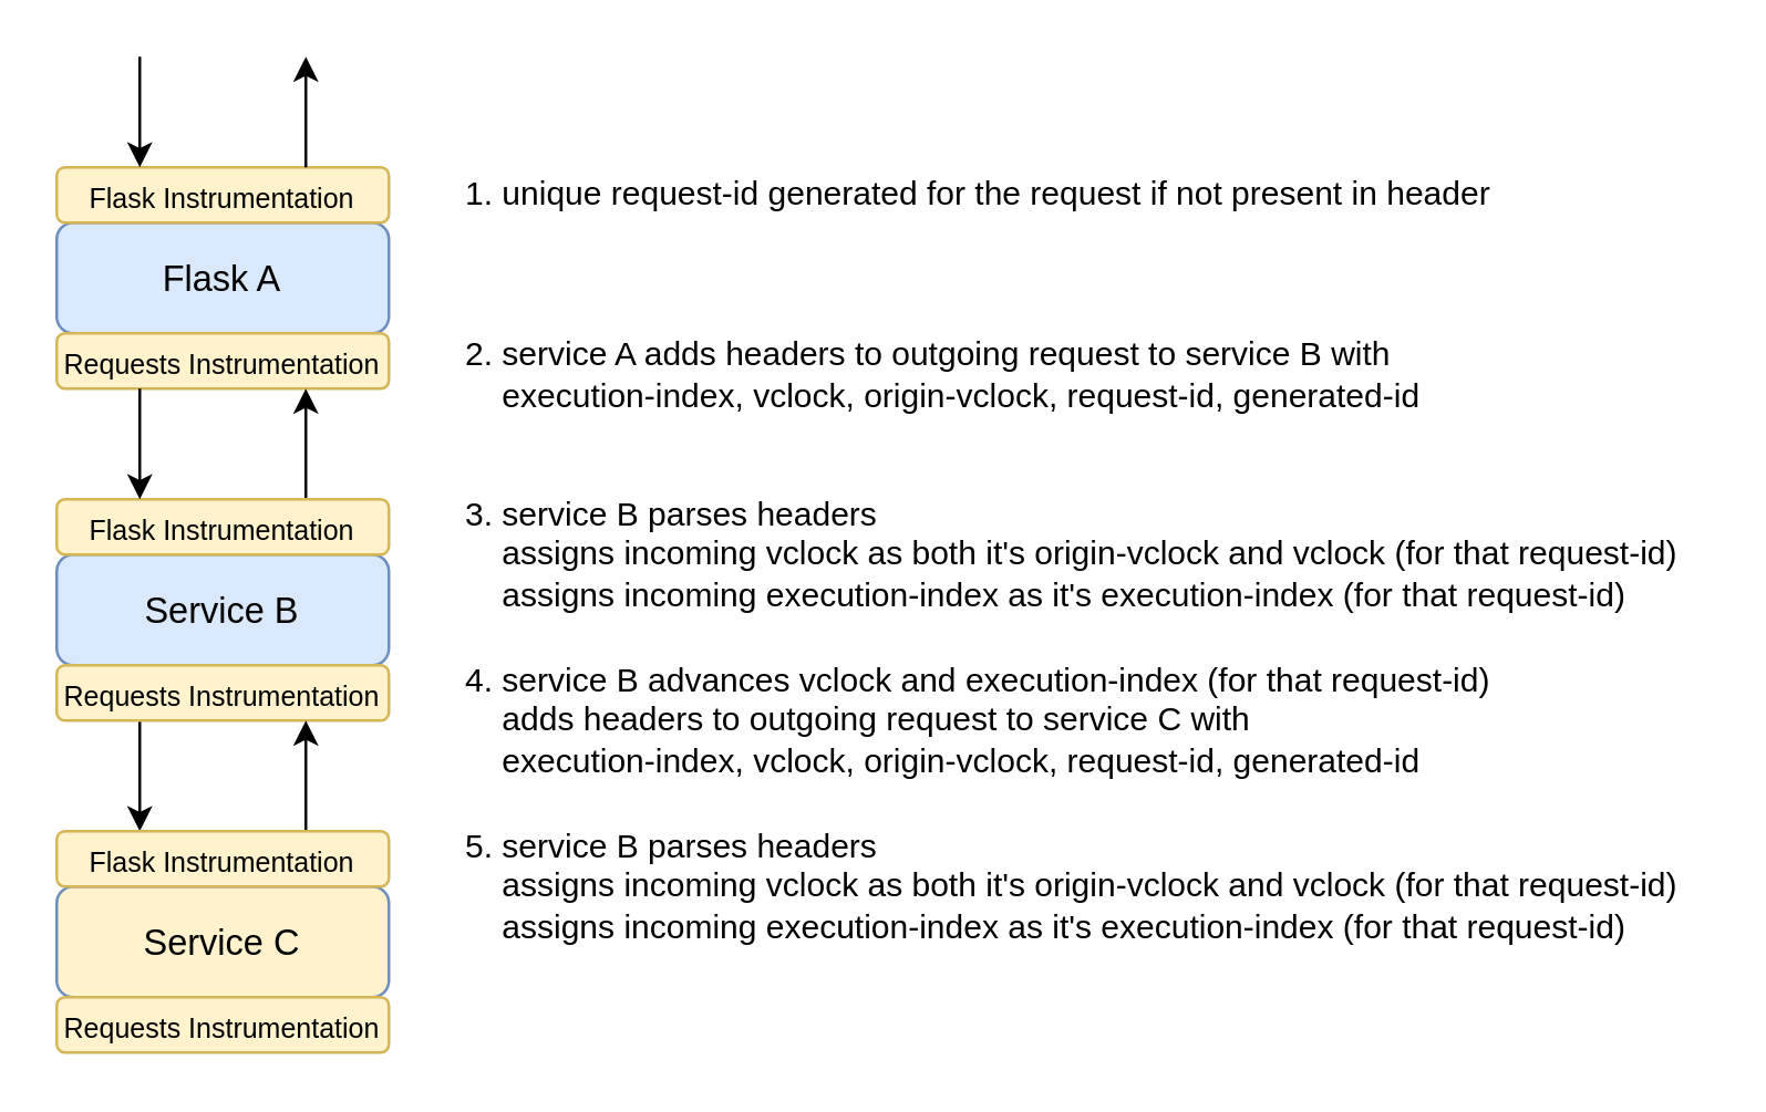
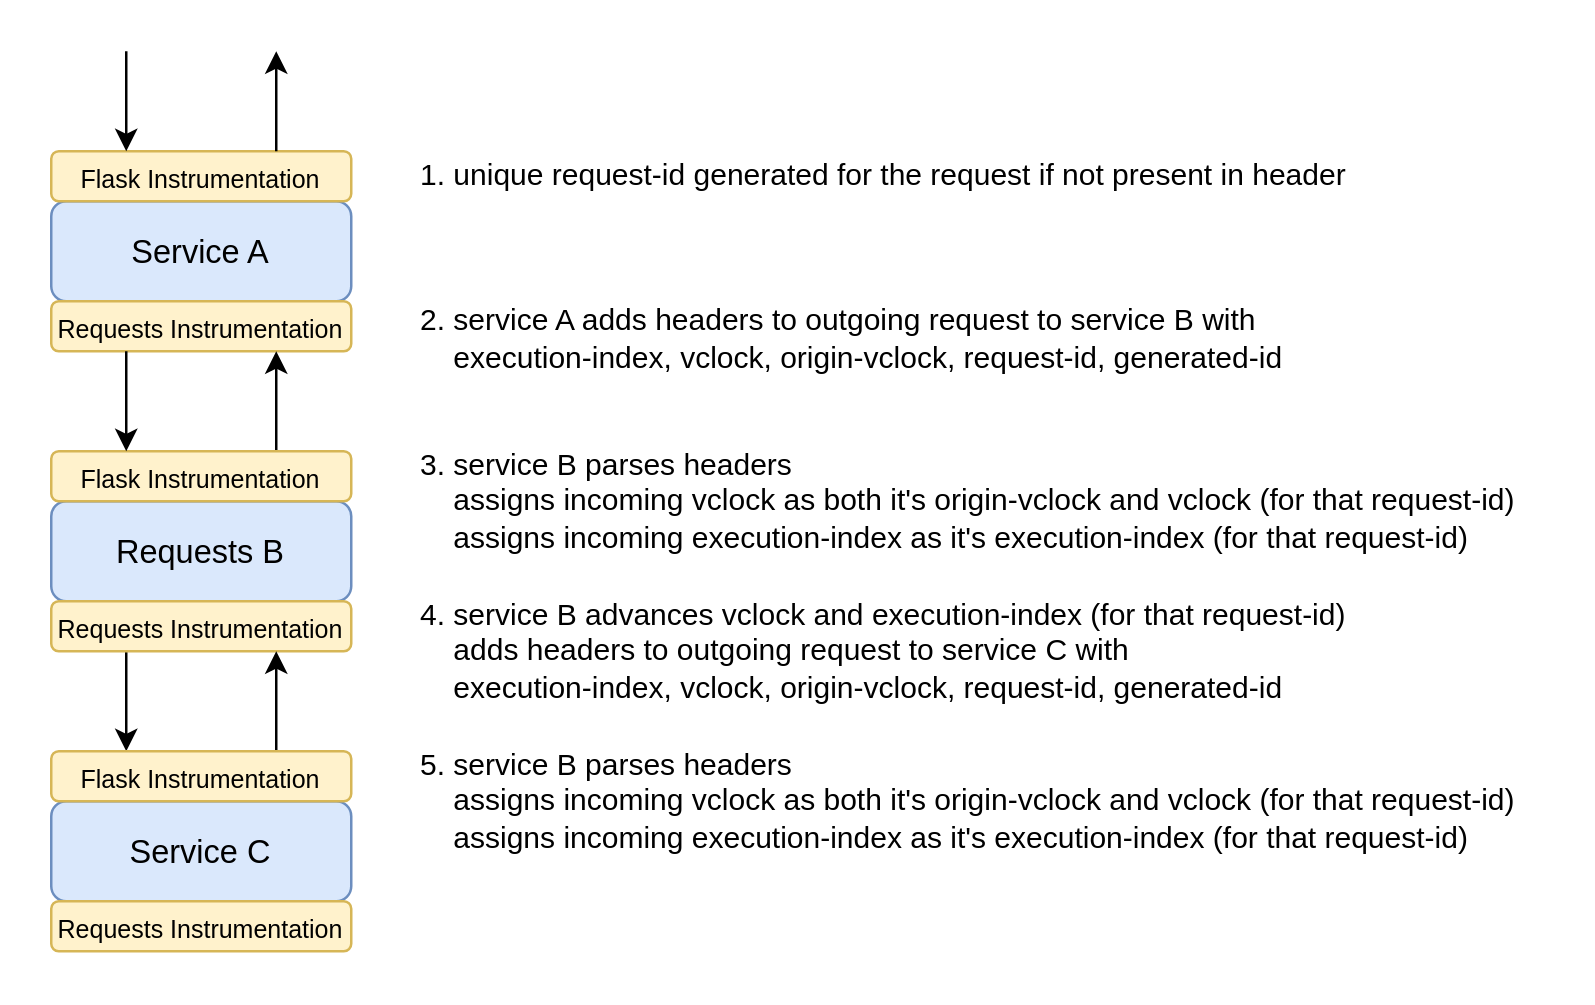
  <mxCell id="0" />
  <mxCell id="1" parent="0" />
- <mxCell id="2" value="Flask A" style="rounded=1;whiteSpace=wrap;html=1;fontSize=13;glass=0;strokeWidth=1;shadow=0;fillColor=#dae8fc;strokeColor=#6c8ebf;" vertex="1" parent="1"><mxGeometry x="20" y="80" width="120" height="40" as="geometry" /></mxCell>
+ <mxCell id="2" value="Service A" style="rounded=1;whiteSpace=wrap;html=1;fontSize=13;glass=0;strokeWidth=1;shadow=0;fillColor=#dae8fc;strokeColor=#6c8ebf;" vertex="1" parent="1"><mxGeometry x="20" y="80" width="120" height="40" as="geometry" /></mxCell>
  <mxCell id="3" value="1. unique request-id generated for the request if not present in header" style="text;html=1;strokeColor=none;fillColor=none;align=left;verticalAlign=middle;whiteSpace=wrap;rounded=0;" vertex="1" parent="1"><mxGeometry x="166" y="60" width="376" height="20" as="geometry" /></mxCell>
  <mxCell id="4" value="2. service A adds headers to outgoing request to service B with&lt;br&gt;&amp;nbsp; &amp;nbsp; execution-index, vclock, origin-vclock, request-id, generated-id" style="text;html=1;strokeColor=none;fillColor=none;align=left;verticalAlign=middle;whiteSpace=wrap;rounded=0;" vertex="1" parent="1"><mxGeometry x="166" y="120" width="376" height="30" as="geometry" /></mxCell>
  <mxCell id="5" value="3. service B parses headers&lt;br&gt;&amp;nbsp; &amp;nbsp; assigns incoming vclock as both it's origin-vclock and vclock (for that request-id)&lt;br&gt;&amp;nbsp; &amp;nbsp; assigns incoming execution-index as it's execution-index (for that request-id)" style="text;html=1;strokeColor=none;fillColor=none;align=left;verticalAlign=middle;whiteSpace=wrap;rounded=0;" vertex="1" parent="1"><mxGeometry x="166" y="180" width="450" height="40" as="geometry" /></mxCell>
  <mxCell id="6" value="&lt;font style=&quot;font-size: 10px&quot;&gt;Flask Instrumentation&lt;/font&gt;" style="rounded=1;whiteSpace=wrap;html=1;fontSize=13;glass=0;strokeWidth=1;shadow=0;fillColor=#fff2cc;strokeColor=#d6b656;" vertex="1" parent="1"><mxGeometry x="20" y="60" width="120" height="20" as="geometry" /></mxCell>
  <mxCell id="7" value="&lt;font style=&quot;font-size: 10px&quot;&gt;Requests Instrumentation&lt;/font&gt;" style="rounded=1;whiteSpace=wrap;html=1;fontSize=13;glass=0;strokeWidth=1;shadow=0;fillColor=#fff2cc;strokeColor=#d6b656;" vertex="1" parent="1"><mxGeometry x="20" y="120" width="120" height="20" as="geometry" /></mxCell>
- <mxCell id="8" value="Service B" style="rounded=1;whiteSpace=wrap;html=1;fontSize=13;glass=0;strokeWidth=1;shadow=0;fillColor=#dae8fc;strokeColor=#6c8ebf;" vertex="1" parent="1"><mxGeometry x="20" y="200" width="120" height="40" as="geometry" /></mxCell>
+ <mxCell id="8" value="Requests B" style="rounded=1;whiteSpace=wrap;html=1;fontSize=13;glass=0;strokeWidth=1;shadow=0;fillColor=#dae8fc;strokeColor=#6c8ebf;" vertex="1" parent="1"><mxGeometry x="20" y="200" width="120" height="40" as="geometry" /></mxCell>
  <mxCell id="9" style="edgeStyle=orthogonalEdgeStyle;rounded=0;orthogonalLoop=1;jettySize=auto;html=1;exitX=0.75;exitY=0;exitDx=0;exitDy=0;entryX=0.75;entryY=1;entryDx=0;entryDy=0;startArrow=none;startFill=0;" edge="1" parent="1" source="10" target="7"><mxGeometry relative="1" as="geometry" /></mxCell>
  <mxCell id="10" value="&lt;font style=&quot;font-size: 10px&quot;&gt;Flask Instrumentation&lt;/font&gt;" style="rounded=1;whiteSpace=wrap;html=1;fontSize=13;glass=0;strokeWidth=1;shadow=0;fillColor=#fff2cc;strokeColor=#d6b656;" vertex="1" parent="1"><mxGeometry x="20" y="180" width="120" height="20" as="geometry" /></mxCell>
  <mxCell id="11" style="edgeStyle=orthogonalEdgeStyle;rounded=0;orthogonalLoop=1;jettySize=auto;html=1;exitX=0.25;exitY=1;exitDx=0;exitDy=0;entryX=0.25;entryY=0;entryDx=0;entryDy=0;startArrow=none;startFill=0;" edge="1" parent="1" source="12" target="15"><mxGeometry relative="1" as="geometry" /></mxCell>
  <mxCell id="12" value="&lt;font style=&quot;font-size: 10px&quot;&gt;Requests Instrumentation&lt;/font&gt;" style="rounded=1;whiteSpace=wrap;html=1;fontSize=13;glass=0;strokeWidth=1;shadow=0;fillColor=#fff2cc;strokeColor=#d6b656;" vertex="1" parent="1"><mxGeometry x="20" y="240" width="120" height="20" as="geometry" /></mxCell>
- <mxCell id="13" value="Service C" style="rounded=1;whiteSpace=wrap;html=1;fontSize=13;glass=0;strokeWidth=1;shadow=0;fillColor=#fff2cc;strokeColor=#6c8ebf;" vertex="1" parent="1"><mxGeometry x="20" y="320" width="120" height="40" as="geometry" /></mxCell>
+ <mxCell id="13" value="Service C" style="rounded=1;whiteSpace=wrap;html=1;fontSize=13;glass=0;strokeWidth=1;shadow=0;fillColor=#dae8fc;strokeColor=#6c8ebf;" vertex="1" parent="1"><mxGeometry x="20" y="320" width="120" height="40" as="geometry" /></mxCell>
  <mxCell id="14" style="edgeStyle=orthogonalEdgeStyle;rounded=0;orthogonalLoop=1;jettySize=auto;html=1;exitX=0.75;exitY=0;exitDx=0;exitDy=0;entryX=0.75;entryY=1;entryDx=0;entryDy=0;startArrow=none;startFill=0;" edge="1" parent="1" source="15" target="12"><mxGeometry relative="1" as="geometry" /></mxCell>
  <mxCell id="15" value="&lt;font style=&quot;font-size: 10px&quot;&gt;Flask Instrumentation&lt;/font&gt;" style="rounded=1;whiteSpace=wrap;html=1;fontSize=13;glass=0;strokeWidth=1;shadow=0;fillColor=#fff2cc;strokeColor=#d6b656;" vertex="1" parent="1"><mxGeometry x="20" y="300" width="120" height="20" as="geometry" /></mxCell>
  <mxCell id="16" value="&lt;font style=&quot;font-size: 10px&quot;&gt;Requests Instrumentation&lt;/font&gt;" style="rounded=1;whiteSpace=wrap;html=1;fontSize=13;glass=0;strokeWidth=1;shadow=0;fillColor=#fff2cc;strokeColor=#d6b656;" vertex="1" parent="1"><mxGeometry x="20" y="360" width="120" height="20" as="geometry" /></mxCell>
  <mxCell id="17" value="" style="endArrow=classic;html=1;exitX=0.25;exitY=1;exitDx=0;exitDy=0;entryX=0.25;entryY=0;entryDx=0;entryDy=0;" edge="1" parent="1" source="7" target="10"><mxGeometry width="50" height="50" relative="1" as="geometry"><mxPoint x="376" y="60" as="sourcePoint" /><mxPoint x="426" y="10" as="targetPoint" /></mxGeometry></mxCell>
  <mxCell id="18" value="" style="endArrow=classic;html=1;entryX=0.25;entryY=0;entryDx=0;entryDy=0;" edge="1" parent="1" target="6"><mxGeometry width="50" height="50" relative="1" as="geometry"><mxPoint x="50" y="20" as="sourcePoint" /><mxPoint x="426" y="10" as="targetPoint" /></mxGeometry></mxCell>
  <mxCell id="19" value="4. service B advances vclock and execution-index (for that request-id)&lt;br&gt;&amp;nbsp; &amp;nbsp; adds headers to outgoing request to service C with&amp;nbsp;&lt;br&gt;&amp;nbsp; &amp;nbsp; execution-index, vclock, origin-vclock, request-id, generated-id" style="text;html=1;strokeColor=none;fillColor=none;align=left;verticalAlign=middle;whiteSpace=wrap;rounded=0;" vertex="1" parent="1"><mxGeometry x="166" y="240" width="390" height="40" as="geometry" /></mxCell>
  <mxCell id="20" value="5. service B parses headers&lt;br&gt;&amp;nbsp; &amp;nbsp; assigns incoming vclock as both it's origin-vclock and vclock (for that request-id)&lt;br&gt;&amp;nbsp; &amp;nbsp; assigns incoming execution-index as it's execution-index (for that request-id)" style="text;html=1;strokeColor=none;fillColor=none;align=left;verticalAlign=middle;whiteSpace=wrap;rounded=0;" vertex="1" parent="1"><mxGeometry x="166" y="300" width="450" height="40" as="geometry" /></mxCell>
  <mxCell id="21" value="" style="endArrow=classic;html=1;exitX=0.75;exitY=0;exitDx=0;exitDy=0;" edge="1" parent="1" source="6"><mxGeometry width="50" height="50" relative="1" as="geometry"><mxPoint x="156" y="20" as="sourcePoint" /><mxPoint x="110" y="20" as="targetPoint" /></mxGeometry></mxCell>
